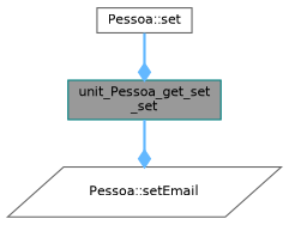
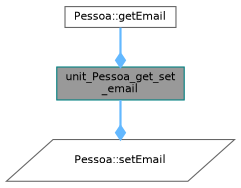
  digraph {
    rankdir=TB
    node [color=gray40 fillcolor=white fontname=Helvetica fontsize=10 shape=box style=filled]
    edge [arrowhead=diamond color=steelblue1 fontname=Helvetica fontsize=10 labelfontname=Helvetica labelfontsize=10 style=bold]
-   n1 [color=teal fillcolor=grey60 fontcolor=black height=0.2 label="unit_Pessoa_get_set\l_set" width=0.4]
+   n1 [color=teal fillcolor=grey60 fontcolor=black height=0.2 label="unit_Pessoa_get_set\l_email" width=0.4]
    n2 [height=0.2 label="Pessoa::setEmail" shape=parallelogram width=0.4]
-   n3 [height=0.2 label="Pessoa::set" width=0.4]
+   n3 [height=0.2 label="Pessoa::getEmail" width=0.4]
    n1 -> n2
    n3 -> n1
  }
